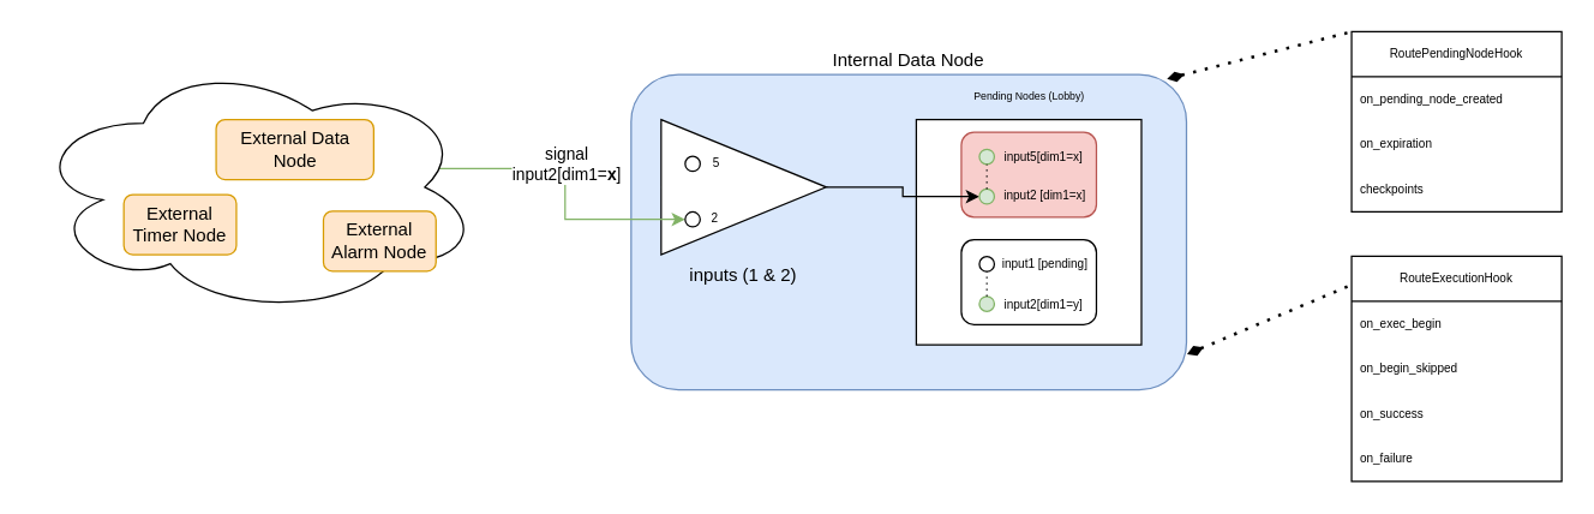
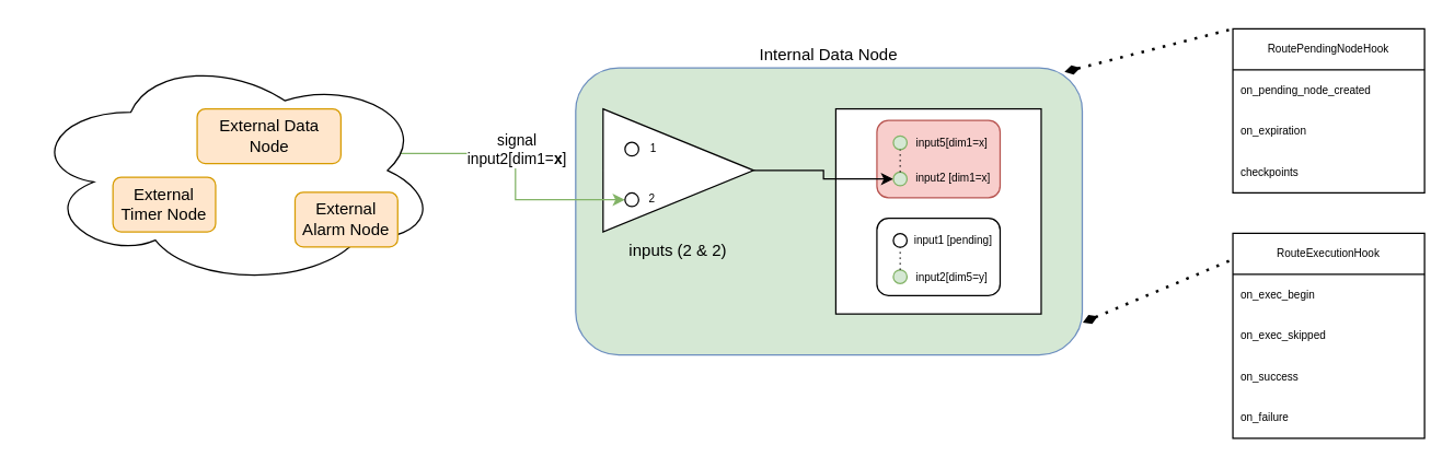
  <mxCell id="0" />
  <mxCell id="1" parent="0" />
- <mxCell id="2" value="Internal Data Node" style="html=1;whiteSpace=wrap;rounded=1;dropTarget=0;fillColor=#dae8fc;strokeColor=#6c8ebf;labelPosition=center;verticalLabelPosition=top;align=center;verticalAlign=bottom;" parent="1" vertex="1"><mxGeometry x="420" y="49" width="370" height="210" as="geometry" /></mxCell>
+ <mxCell id="2" value="Internal Data Node" style="html=1;whiteSpace=wrap;rounded=1;dropTarget=0;fillColor=#d5e8d4;strokeColor=#6c8ebf;labelPosition=center;verticalLabelPosition=top;align=center;verticalAlign=bottom;" parent="1" vertex="1"><mxGeometry x="420" y="49" width="370" height="210" as="geometry" /></mxCell>
  <mxCell id="3" value="" style="rounded=0;whiteSpace=wrap;html=1;fontSize=8;labelPosition=center;verticalLabelPosition=top;align=center;verticalAlign=bottom;" parent="1" vertex="1"><mxGeometry x="610" y="79" width="150" height="150" as="geometry" /></mxCell>
  <mxCell id="4" value="" style="rounded=1;whiteSpace=wrap;html=1;fontSize=8;" parent="1" vertex="1"><mxGeometry x="640" y="159" width="90" height="56.5" as="geometry" /></mxCell>
  <mxCell id="5" value="" style="rounded=1;whiteSpace=wrap;html=1;fontSize=8;fillColor=#f8cecc;strokeColor=#b85450;" parent="1" vertex="1"><mxGeometry x="640" y="87.5" width="90" height="56.5" as="geometry" /></mxCell>
- <mxCell id="6" value="inputs (1 &amp;amp; 2)" style="triangle;whiteSpace=wrap;html=1;labelPosition=center;verticalLabelPosition=bottom;align=center;verticalAlign=top;" parent="1" vertex="1"><mxGeometry x="440" y="79" width="110" height="90" as="geometry" /></mxCell>
+ <mxCell id="6" value="inputs (2 &amp;amp; 2)" style="triangle;whiteSpace=wrap;html=1;labelPosition=center;verticalLabelPosition=bottom;align=center;verticalAlign=top;" parent="1" vertex="1"><mxGeometry x="440" y="79" width="110" height="90" as="geometry" /></mxCell>
  <mxCell id="7" style="edgeStyle=orthogonalEdgeStyle;rounded=0;orthogonalLoop=1;jettySize=auto;html=1;entryX=0;entryY=0.5;entryDx=0;entryDy=0;exitX=0.902;exitY=0.427;exitDx=0;exitDy=0;exitPerimeter=0;fillColor=#d5e8d4;strokeColor=#82b366;" parent="1" source="10" target="19" edge="1"><mxGeometry relative="1" as="geometry"><mxPoint x="330" y="84.029" as="sourcePoint" /><Array as="points"><mxPoint x="376" y="112" /><mxPoint x="376" y="146" /><mxPoint x="456" y="146" /></Array></mxGeometry></mxCell>
  <mxCell id="8" value="&lt;div&gt;signal&lt;/div&gt;&lt;div&gt;input2[dim1=&lt;b&gt;x&lt;/b&gt;]&lt;br&gt;&lt;/div&gt;" style="edgeLabel;html=1;align=center;verticalAlign=middle;resizable=0;points=[];" parent="7" vertex="1" connectable="0"><mxGeometry x="-0.324" y="-1" relative="1" as="geometry"><mxPoint x="19" y="-4" as="offset" /></mxGeometry></mxCell>
  <mxCell id="9" value="" style="edgeStyle=orthogonalEdgeStyle;rounded=0;orthogonalLoop=1;jettySize=auto;html=1;entryX=0;entryY=0.5;entryDx=0;entryDy=0;" parent="1" source="6" target="16" edge="1"><mxGeometry relative="1" as="geometry"><mxPoint x="610" y="124" as="targetPoint" /></mxGeometry></mxCell>
  <mxCell id="10" value="" style="ellipse;shape=cloud;whiteSpace=wrap;html=1;fontSize=8;" parent="1" vertex="1"><mxGeometry x="20" y="39" width="300" height="170" as="geometry" /></mxCell>
  <mxCell id="11" value="External Data Node" style="html=1;whiteSpace=wrap;rounded=1;dropTarget=0;fillColor=#ffe6cc;strokeColor=#d79b00;" parent="1" vertex="1"><mxGeometry x="143.5" y="79" width="105" height="40" as="geometry" /></mxCell>
  <mxCell id="12" value="External Alarm Node" style="html=1;whiteSpace=wrap;rounded=1;dropTarget=0;fillColor=#ffe6cc;strokeColor=#d79b00;" parent="1" vertex="1"><mxGeometry x="215" y="140" width="75" height="40" as="geometry" /></mxCell>
  <mxCell id="13" value="External Timer Node" style="html=1;whiteSpace=wrap;rounded=1;dropTarget=0;fillColor=#ffe6cc;strokeColor=#d79b00;" parent="1" vertex="1"><mxGeometry x="82" y="129" width="75" height="40" as="geometry" /></mxCell>
- <mxCell id="14" value="&lt;font style=&quot;font-size: 7px&quot;&gt;Pending Nodes (Lobby)&lt;br&gt;&lt;/font&gt;" style="text;html=1;strokeColor=none;fillColor=none;align=center;verticalAlign=middle;whiteSpace=wrap;rounded=0;fontSize=7;" parent="1" vertex="1"><mxGeometry x="632.5" y="49" width="105" height="30" as="geometry" /></mxCell>
  <mxCell id="15" value="" style="ellipse;whiteSpace=wrap;html=1;aspect=fixed;labelPosition=right;verticalLabelPosition=top;align=left;verticalAlign=bottom;fontSize=8;fillColor=#d5e8d4;strokeColor=#82b366;" parent="1" vertex="1"><mxGeometry x="652" y="98.75" width="10" height="10" as="geometry" /></mxCell>
  <mxCell id="16" value="" style="ellipse;whiteSpace=wrap;html=1;aspect=fixed;fillColor=#d5e8d4;strokeColor=#82b366;" parent="1" vertex="1"><mxGeometry x="652" y="125.25" width="10" height="10" as="geometry" /></mxCell>
  <mxCell id="17" value="input5[dim1=x]" style="text;html=1;strokeColor=none;fillColor=none;align=center;verticalAlign=middle;whiteSpace=wrap;rounded=0;fontSize=8;" parent="1" vertex="1"><mxGeometry x="671" y="93" width="48" height="21.5" as="geometry" /></mxCell>
  <mxCell id="18" value="" style="ellipse;whiteSpace=wrap;html=1;aspect=fixed;labelPosition=right;verticalLabelPosition=top;align=left;verticalAlign=bottom;fontSize=8;" parent="1" vertex="1"><mxGeometry x="456" y="103.5" width="10" height="10" as="geometry" /></mxCell>
  <mxCell id="19" value="" style="ellipse;whiteSpace=wrap;html=1;aspect=fixed;" parent="1" vertex="1"><mxGeometry x="456" y="140.5" width="10" height="10" as="geometry" /></mxCell>
- <mxCell id="20" value="5" style="text;html=1;strokeColor=none;fillColor=none;align=center;verticalAlign=middle;whiteSpace=wrap;rounded=0;fontSize=8;" parent="1" vertex="1"><mxGeometry x="465" y="98" width="24" height="20" as="geometry" /></mxCell>
+ <mxCell id="20" value="1" style="text;html=1;strokeColor=none;fillColor=none;align=center;verticalAlign=middle;whiteSpace=wrap;rounded=0;fontSize=8;" parent="1" vertex="1"><mxGeometry x="465" y="98" width="24" height="20" as="geometry" /></mxCell>
  <mxCell id="21" value="2" style="text;html=1;strokeColor=none;fillColor=none;align=center;verticalAlign=middle;whiteSpace=wrap;rounded=0;fontSize=8;" parent="1" vertex="1"><mxGeometry x="464" y="134.5" width="24" height="20" as="geometry" /></mxCell>
  <mxCell id="22" value="" style="endArrow=none;dashed=1;html=1;dashPattern=1 3;strokeWidth=1;rounded=0;fontSize=8;entryX=0.5;entryY=1;entryDx=0;entryDy=0;exitX=0.5;exitY=0;exitDx=0;exitDy=0;" parent="1" source="16" target="15" edge="1"><mxGeometry width="50" height="50" relative="1" as="geometry"><mxPoint x="471" y="150.5" as="sourcePoint" /><mxPoint x="471" y="123.5" as="targetPoint" /></mxGeometry></mxCell>
  <mxCell id="23" value="" style="ellipse;whiteSpace=wrap;html=1;aspect=fixed;labelPosition=right;verticalLabelPosition=top;align=left;verticalAlign=bottom;fontSize=8;fillColor=#FFFFFF;strokeColor=#000000;" parent="1" vertex="1"><mxGeometry x="652" y="170.25" width="10" height="10" as="geometry" /></mxCell>
  <mxCell id="24" value="" style="ellipse;whiteSpace=wrap;html=1;aspect=fixed;fillColor=#d5e8d4;strokeColor=#82b366;" parent="1" vertex="1"><mxGeometry x="652" y="196.75" width="10" height="10" as="geometry" /></mxCell>
- <mxCell id="25" value="input2[dim1=y]" style="text;html=1;strokeColor=none;fillColor=none;align=center;verticalAlign=middle;whiteSpace=wrap;rounded=0;fontSize=8;" parent="1" vertex="1"><mxGeometry x="688" y="191" width="14" height="21.5" as="geometry" /></mxCell>
+ <mxCell id="25" value="input2[dim5=y]" style="text;html=1;strokeColor=none;fillColor=none;align=center;verticalAlign=middle;whiteSpace=wrap;rounded=0;fontSize=8;" parent="1" vertex="1"><mxGeometry x="688" y="191" width="14" height="21.5" as="geometry" /></mxCell>
  <mxCell id="26" value="" style="endArrow=none;dashed=1;html=1;dashPattern=1 3;strokeWidth=1;rounded=0;fontSize=8;entryX=0.5;entryY=1;entryDx=0;entryDy=0;exitX=0.5;exitY=0;exitDx=0;exitDy=0;" parent="1" source="24" target="23" edge="1"><mxGeometry width="50" height="50" relative="1" as="geometry"><mxPoint x="471" y="222" as="sourcePoint" /><mxPoint x="471" y="195" as="targetPoint" /></mxGeometry></mxCell>
  <mxCell id="27" value="input2 [dim1=x]" style="text;html=1;strokeColor=none;fillColor=none;align=center;verticalAlign=middle;whiteSpace=wrap;rounded=0;fontSize=8;" parent="1" vertex="1"><mxGeometry x="662" y="119.5" width="68" height="21.5" as="geometry" /></mxCell>
  <mxCell id="28" value="input1 [pending]" style="text;html=1;strokeColor=none;fillColor=none;align=center;verticalAlign=middle;whiteSpace=wrap;rounded=0;fontSize=8;" parent="1" vertex="1"><mxGeometry x="662" y="164.5" width="68" height="21.5" as="geometry" /></mxCell>
  <mxCell id="29" value="RoutePendingNodeHook" style="swimlane;fontStyle=0;childLayout=stackLayout;horizontal=1;startSize=30;horizontalStack=0;resizeParent=1;resizeParentMax=0;resizeLast=0;collapsible=1;marginBottom=0;fontSize=8;strokeColor=#000000;" parent="1" vertex="1"><mxGeometry x="900" y="20.5" width="140" height="120" as="geometry" /></mxCell>
  <mxCell id="30" value="on_pending_node_created" style="text;strokeColor=none;fillColor=none;align=left;verticalAlign=middle;spacingLeft=4;spacingRight=4;overflow=hidden;points=[[0,0.5],[1,0.5]];portConstraint=eastwest;rotatable=0;fontSize=8;" parent="29" vertex="1"><mxGeometry y="30" width="140" height="30" as="geometry" /></mxCell>
  <mxCell id="31" value="on_expiration" style="text;strokeColor=none;fillColor=none;align=left;verticalAlign=middle;spacingLeft=4;spacingRight=4;overflow=hidden;points=[[0,0.5],[1,0.5]];portConstraint=eastwest;rotatable=0;fontSize=8;" parent="29" vertex="1"><mxGeometry y="60" width="140" height="30" as="geometry" /></mxCell>
  <mxCell id="32" value="checkpoints" style="text;strokeColor=none;fillColor=none;align=left;verticalAlign=middle;spacingLeft=4;spacingRight=4;overflow=hidden;points=[[0,0.5],[1,0.5]];portConstraint=eastwest;rotatable=0;fontSize=8;" parent="29" vertex="1"><mxGeometry y="90" width="140" height="30" as="geometry" /></mxCell>
  <mxCell id="33" value="RouteExecutionHook" style="swimlane;fontStyle=0;childLayout=stackLayout;horizontal=1;startSize=30;horizontalStack=0;resizeParent=1;resizeParentMax=0;resizeLast=0;collapsible=1;marginBottom=0;fontSize=8;strokeColor=#000000;" parent="1" vertex="1"><mxGeometry x="900" y="170" width="140" height="150" as="geometry" /></mxCell>
  <mxCell id="34" value="on_exec_begin" style="text;strokeColor=none;fillColor=none;align=left;verticalAlign=middle;spacingLeft=4;spacingRight=4;overflow=hidden;points=[[0,0.5],[1,0.5]];portConstraint=eastwest;rotatable=0;fontSize=8;" parent="33" vertex="1"><mxGeometry y="30" width="140" height="30" as="geometry" /></mxCell>
- <mxCell id="35" value="on_begin_skipped" style="text;strokeColor=none;fillColor=none;align=left;verticalAlign=middle;spacingLeft=4;spacingRight=4;overflow=hidden;points=[[0,0.5],[1,0.5]];portConstraint=eastwest;rotatable=0;fontSize=8;" parent="33" vertex="1"><mxGeometry y="60" width="140" height="30" as="geometry" /></mxCell>
+ <mxCell id="35" value="on_exec_skipped" style="text;strokeColor=none;fillColor=none;align=left;verticalAlign=middle;spacingLeft=4;spacingRight=4;overflow=hidden;points=[[0,0.5],[1,0.5]];portConstraint=eastwest;rotatable=0;fontSize=8;" parent="33" vertex="1"><mxGeometry y="60" width="140" height="30" as="geometry" /></mxCell>
  <mxCell id="36" value="on_success" style="text;strokeColor=none;fillColor=none;align=left;verticalAlign=middle;spacingLeft=4;spacingRight=4;overflow=hidden;points=[[0,0.5],[1,0.5]];portConstraint=eastwest;rotatable=0;fontSize=8;" parent="33" vertex="1"><mxGeometry y="90" width="140" height="30" as="geometry" /></mxCell>
  <mxCell id="37" value="on_failure" style="text;strokeColor=none;fillColor=none;align=left;verticalAlign=middle;spacingLeft=4;spacingRight=4;overflow=hidden;points=[[0,0.5],[1,0.5]];portConstraint=eastwest;rotatable=0;fontSize=8;" parent="33" vertex="1"><mxGeometry y="120" width="140" height="30" as="geometry" /></mxCell>
  <mxCell id="38" value="" style="endArrow=none;dashed=1;html=1;dashPattern=1 3;strokeWidth=2;rounded=0;fontSize=8;exitX=1.001;exitY=0.887;exitDx=0;exitDy=0;startArrow=diamondThin;startFill=1;entryX=0;entryY=0.127;entryDx=0;entryDy=0;entryPerimeter=0;exitPerimeter=0;" parent="1" target="33" edge="1"><mxGeometry width="50" height="50" relative="1" as="geometry"><mxPoint x="790.37" y="235.27" as="sourcePoint" /><mxPoint x="900" y="269" as="targetPoint" /></mxGeometry></mxCell>
  <mxCell id="39" value="" style="endArrow=none;dashed=1;html=1;dashPattern=1 3;strokeWidth=2;rounded=0;fontSize=8;exitX=0.965;exitY=0.014;exitDx=0;exitDy=0;entryX=0;entryY=0;entryDx=0;entryDy=0;startArrow=diamondThin;startFill=1;exitPerimeter=0;" parent="1" target="29" edge="1"><mxGeometry width="50" height="50" relative="1" as="geometry"><mxPoint x="777.05" y="51.94" as="sourcePoint" /><mxPoint x="910" y="279" as="targetPoint" /></mxGeometry></mxCell>
